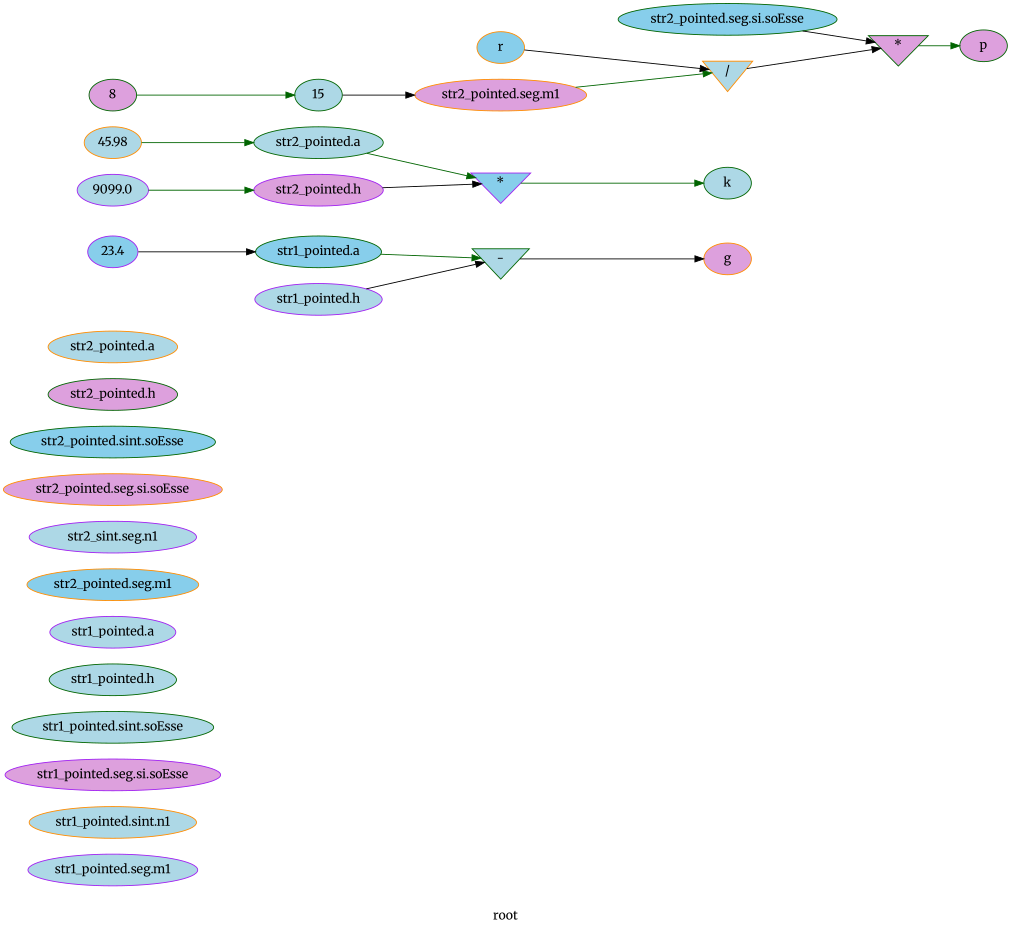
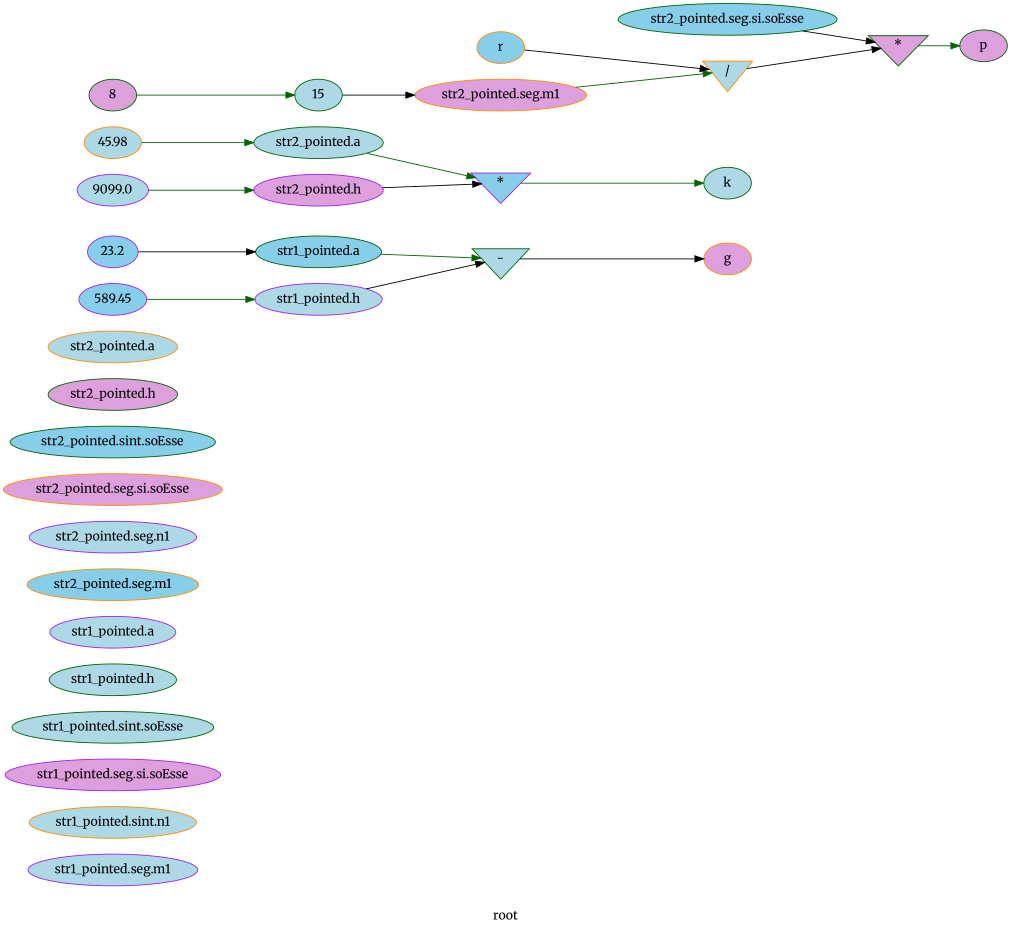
  digraph {
    fontname=Merriweather
    label=root
    rankdir=LR
    node [color=darkgreen fillcolor=lightblue fontname=Merriweather startingline=25 style=filled]
    edge [color=darkgreen fontname=Merriweather]
    n1 [color=purple label="str1_pointed.seg.m1"]
    n2 [color=darkorange label="str1_pointed.sint.n1"]
    n3 [color=purple fillcolor=plum label="str1_pointed.seg.si.soEsse"]
    n4 [label="str1_pointed.sint.soEsse"]
    n5 [label="str1_pointed.h"]
    n6 [color=purple label="str1_pointed.a"]
    n7 [color=darkorange fillcolor=skyblue label="str2_pointed.seg.m1" startingline=26]
-   n8 [color=purple label="str2_sint.seg.n1" startingline=26]
+   n8 [color=purple label="str2_pointed.seg.n1" startingline=26]
    n9 [color=darkorange fillcolor=plum label="str2_pointed.seg.si.soEsse" startingline=26]
    n10 [fillcolor=skyblue label="str2_pointed.sint.soEsse" startingline=26]
    n11 [fillcolor=plum label="str2_pointed.h" startingline=26]
    n12 [color=darkorange label="str2_pointed.a" startingline=26]
-   n13 [color=purple fillcolor=skyblue label=23.4 startingline=28]
+   n13 [color=purple fillcolor=skyblue label=23.2 startingline=28]
    n14 [fillcolor=skyblue label="str1_pointed.a" startingline=28]
    n15 [label="-" shape=invtriangle startingline=40]
    n16 [color=darkorange fillcolor=plum label=g startingline=40]
+   n17 [color=purple fillcolor=skyblue label=589.45 startingline=29]
    n18 [color=purple label="str1_pointed.h" startingline=29]
    n19 [color=darkorange label=45.98 startingline=31]
    n20 [label="str2_pointed.a" startingline=31]
    n21 [color=purple fillcolor=skyblue label="*" shape=invtriangle startingline=41]
    n22 [label=k startingline=41]
    n23 [color=purple label=9099.0 startingline=32]
    n24 [color=purple fillcolor=plum label="str2_pointed.h" startingline=32]
    n25 [label=15 startingline=34]
    n26 [color=darkorange fillcolor=plum label="str2_pointed.seg.m1" startingline=34]
    n27 [color=darkorange label="/" shape=invtriangle startingline=38]
    n28 [fillcolor=plum label="*" shape=invtriangle startingline=38]
    n29 [fillcolor=skyblue label="str2_pointed.seg.si.soEsse" startingline=35]
    n30 [fillcolor=plum label=p startingline=38]
    n31 [fillcolor=plum label=8 startingline=37]
    n32 [color=darkorange fillcolor=skyblue label=r startingline=37]
    n13 -> n14 [color=black]
    n14 -> n15
    n15 -> n16 [color=black]
+   n17 -> n18
    n18 -> n15 [color=black]
    n19 -> n20
    n20 -> n21
    n21 -> n22
    n23 -> n24
    n24 -> n21 [color=black]
    n25 -> n26 [color=black]
    n26 -> n27
    n27 -> n28 [color=black]
    n28 -> n30
    n29 -> n28 [color=black]
    n31 -> n25
    n32 -> n27 [color=black]
  }
